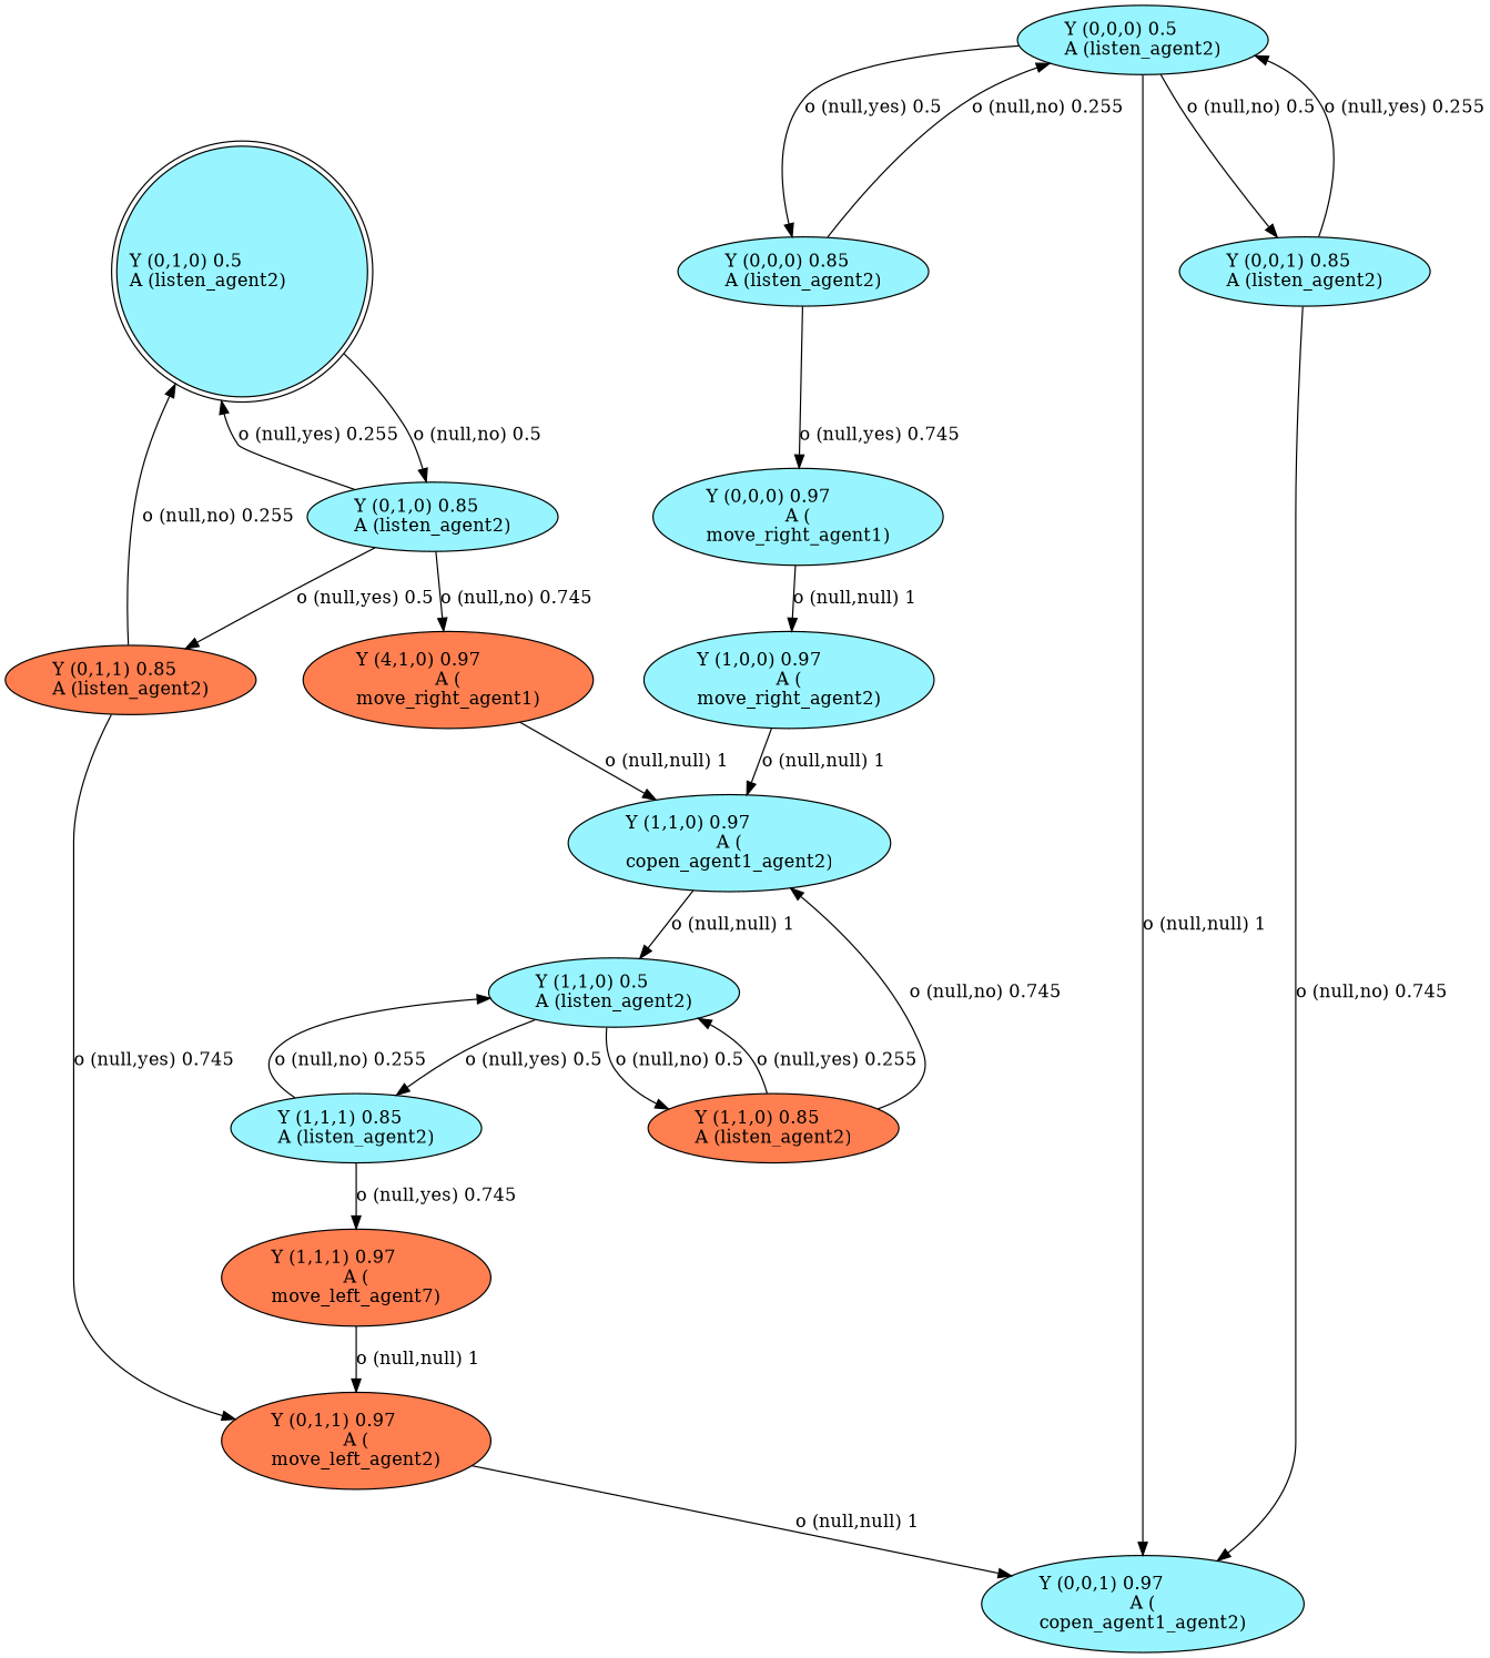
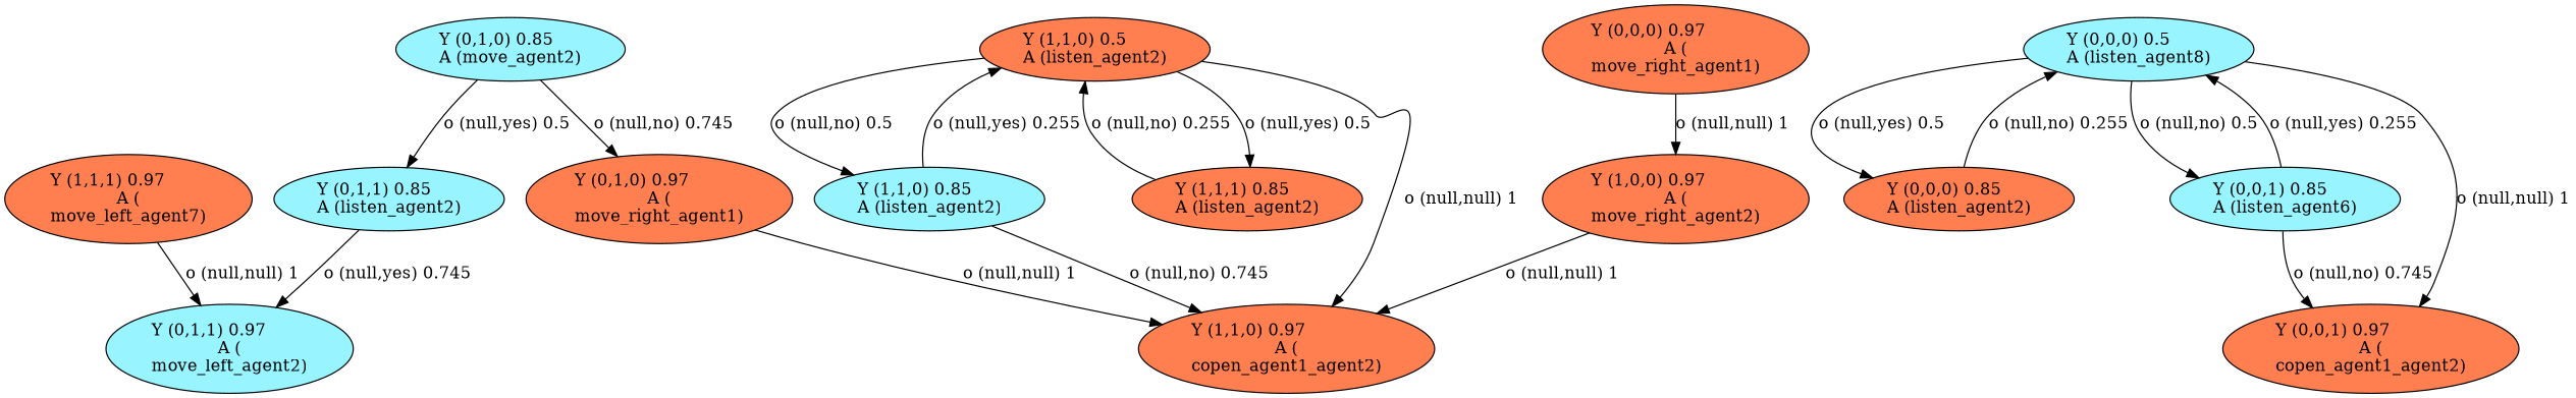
  digraph {
    node [color=black fillcolor=cadetblue1 style=filled]
-   n1 [label="Y (0,1,0) 0.5\lA (listen_agent2)\l" labeljust=l shape=doublecircle]
-   n2 [label="Y (0,1,0) 0.85\lA (listen_agent2)\l"]
-   n3 [fillcolor=coral label="Y (0,1,1) 0.85\lA (listen_agent2)\l"]
-   n4 [fillcolor=coral label="Y (0,1,1) 0.97\lA (\nmove_left_agent2)\l"]
-   n5 [fillcolor=coral label="Y (4,1,0) 0.97\lA (\nmove_right_agent1)\l"]
-   n6 [label="Y (0,0,0) 0.5\lA (listen_agent2)\l"]
-   n7 [label="Y (0,0,0) 0.85\lA (listen_agent2)\l"]
-   n8 [label="Y (0,0,1) 0.85\lA (listen_agent2)\l"]
-   n9 [label="Y (0,0,1) 0.97\lA (\ncopen_agent1_agent2)\l"]
-   n10 [label="Y (0,0,0) 0.97\lA (\nmove_right_agent1)\l"]
-   n11 [label="Y (1,1,0) 0.97\lA (\ncopen_agent1_agent2)\l"]
-   n12 [label="Y (1,1,0) 0.5\lA (listen_agent2)\l"]
-   n13 [fillcolor=coral label="Y (1,1,0) 0.85\lA (listen_agent2)\l"]
-   n14 [label="Y (1,1,1) 0.85\lA (listen_agent2)\l"]
-   n15 [label="Y (1,0,0) 0.97\lA (\nmove_right_agent2)\l"]
+   n2 [label="Y (0,1,0) 0.85\lA (move_agent2)\l"]
+   n3 [label="Y (0,1,1) 0.85\lA (listen_agent2)\l"]
+   n4 [label="Y (0,1,1) 0.97\lA (\nmove_left_agent2)\l"]
+   n5 [fillcolor=coral label="Y (0,1,0) 0.97\lA (\nmove_right_agent1)\l"]
+   n6 [label="Y (0,0,0) 0.5\lA (listen_agent8)\l"]
+   n7 [fillcolor=coral label="Y (0,0,0) 0.85\lA (listen_agent2)\l"]
+   n8 [label="Y (0,0,1) 0.85\lA (listen_agent6)\l"]
+   n9 [fillcolor=coral label="Y (0,0,1) 0.97\lA (\ncopen_agent1_agent2)\l"]
+   n10 [fillcolor=coral label="Y (0,0,0) 0.97\lA (\nmove_right_agent1)\l"]
+   n11 [fillcolor=coral label="Y (1,1,0) 0.97\lA (\ncopen_agent1_agent2)\l"]
+   n12 [fillcolor=coral label="Y (1,1,0) 0.5\lA (listen_agent2)\l"]
+   n13 [label="Y (1,1,0) 0.85\lA (listen_agent2)\l"]
+   n14 [fillcolor=coral label="Y (1,1,1) 0.85\lA (listen_agent2)\l"]
+   n15 [fillcolor=coral label="Y (1,0,0) 0.97\lA (\nmove_right_agent2)\l"]
    n16 [fillcolor=coral label="Y (1,1,1) 0.97\lA (\nmove_left_agent7)\l"]
-   n1 -> n2 [label="o (null,no) 0.5\l"]
-   n2 -> n1 [label="o (null,yes) 0.255\l"]
    n2 -> n3 [label="o (null,yes) 0.5\l"]
    n2 -> n5 [label="o (null,no) 0.745\l"]
-   n3 -> n1 [label="o (null,no) 0.255\l"]
    n3 -> n4 [label="o (null,yes) 0.745\l"]
-   n4 -> n9 [label="o (null,null) 1\l"]
    n5 -> n11 [label="o (null,null) 1\l"]
    n6 -> n7 [label="o (null,yes) 0.5\l"]
    n6 -> n8 [label="o (null,no) 0.5\l"]
    n6 -> n9 [label="o (null,null) 1\l"]
    n7 -> n6 [label="o (null,no) 0.255\l"]
-   n7 -> n10 [label="o (null,yes) 0.745\l"]
    n8 -> n6 [label="o (null,yes) 0.255\l"]
    n8 -> n9 [label="o (null,no) 0.745\l"]
    n10 -> n15 [label="o (null,null) 1\l"]
-   n11 -> n12 [label="o (null,null) 1\l"]
+   n12 -> n11 [label="o (null,null) 1\l"]
    n12 -> n13 [label="o (null,no) 0.5\l"]
    n12 -> n14 [label="o (null,yes) 0.5\l"]
    n13 -> n11 [label="o (null,no) 0.745\l"]
    n13 -> n12 [label="o (null,yes) 0.255\l"]
    n14 -> n12 [label="o (null,no) 0.255\l"]
-   n14 -> n16 [label="o (null,yes) 0.745\l"]
    n15 -> n11 [label="o (null,null) 1\l"]
    n16 -> n4 [label="o (null,null) 1\l"]
  }
